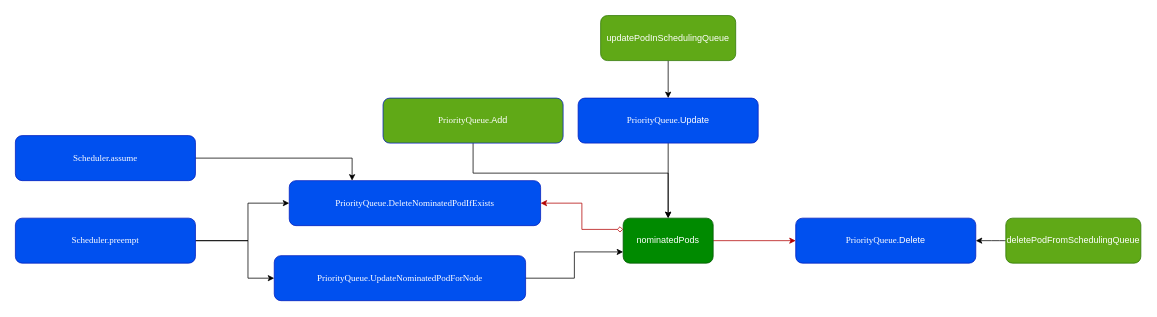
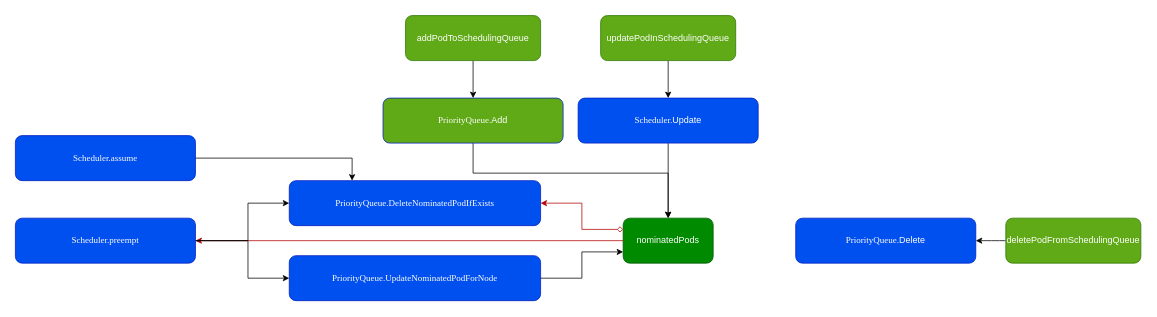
  <mxCell id="0" />
  <mxCell id="1" parent="0" />
- <mxCell id="2" style="edgeStyle=orthogonalEdgeStyle;rounded=0;orthogonalLoop=1;jettySize=auto;html=1;fillColor=#e51400;strokeColor=#B20000;" edge="1" parent="1" source="3" target="4"><mxGeometry relative="1" as="geometry" /></mxCell>
+ <mxCell id="2" style="edgeStyle=orthogonalEdgeStyle;rounded=0;orthogonalLoop=1;jettySize=auto;html=1;fillColor=#e51400;strokeColor=#B20000;" edge="1" parent="1" source="3" target="21"><mxGeometry relative="1" as="geometry" /></mxCell>
  <mxCell id="3" value="nominatedPods" style="rounded=1;whiteSpace=wrap;html=1;fillColor=#008a00;strokeColor=#005700;fontColor=#ffffff;" vertex="1" parent="1"><mxGeometry x="830" y="290" width="120" height="60" as="geometry" /></mxCell>
  <mxCell id="4" value="&lt;span style=&quot;font-family: &amp;#34;menlo&amp;#34;&quot;&gt;PriorityQueue.&lt;/span&gt;Delete" style="rounded=1;whiteSpace=wrap;html=1;fillColor=#0050ef;strokeColor=#001DBC;fontColor=#ffffff;" vertex="1" parent="1"><mxGeometry x="1060" y="290" width="240" height="60" as="geometry" /></mxCell>
  <mxCell id="5" style="edgeStyle=orthogonalEdgeStyle;curved=1;rounded=0;orthogonalLoop=1;jettySize=auto;html=1;entryX=1;entryY=0.5;entryDx=0;entryDy=0;strokeColor=#000000;" edge="1" parent="1" source="6" target="4"><mxGeometry relative="1" as="geometry" /></mxCell>
  <mxCell id="6" value="deletePodFromSchedulingQueue" style="rounded=1;whiteSpace=wrap;html=1;fillColor=#60a917;strokeColor=#2D7600;fontColor=#ffffff;" vertex="1" parent="1"><mxGeometry x="1340" y="290" width="180" height="60" as="geometry" /></mxCell>
  <mxCell id="7" style="edgeStyle=orthogonalEdgeStyle;rounded=0;orthogonalLoop=1;jettySize=auto;html=1;" edge="1" parent="1" source="8" target="3"><mxGeometry relative="1" as="geometry" /></mxCell>
- <mxCell id="8" value="&lt;span style=&quot;font-family: &amp;#34;menlo&amp;#34;&quot;&gt;PriorityQueue.&lt;/span&gt;Update" style="rounded=1;whiteSpace=wrap;html=1;fillColor=#0050ef;strokeColor=#001DBC;fontColor=#ffffff;" vertex="1" parent="1"><mxGeometry x="770" y="130" width="240" height="60" as="geometry" /></mxCell>
+ <mxCell id="8" value="&lt;span style=&quot;font-family: &amp;#34;menlo&amp;#34;&quot;&gt;Scheduler.&lt;/span&gt;Update" style="rounded=1;whiteSpace=wrap;html=1;fillColor=#0050ef;strokeColor=#001DBC;fontColor=#ffffff;" vertex="1" parent="1"><mxGeometry x="770" y="130" width="240" height="60" as="geometry" /></mxCell>
  <mxCell id="9" style="edgeStyle=orthogonalEdgeStyle;rounded=0;orthogonalLoop=1;jettySize=auto;html=1;entryX=0.5;entryY=0;entryDx=0;entryDy=0;startArrow=none;startFill=0;endArrow=classic;endFill=1;" edge="1" parent="1" source="10" target="8"><mxGeometry relative="1" as="geometry" /></mxCell>
  <mxCell id="10" value="updatePodInSchedulingQueue" style="rounded=1;whiteSpace=wrap;html=1;fillColor=#60a917;strokeColor=#2D7600;fontColor=#ffffff;" vertex="1" parent="1"><mxGeometry x="800" y="20" width="180" height="60" as="geometry" /></mxCell>
  <mxCell id="11" style="edgeStyle=orthogonalEdgeStyle;rounded=0;orthogonalLoop=1;jettySize=auto;html=1;entryX=0.5;entryY=0;entryDx=0;entryDy=0;" edge="1" parent="1" source="12" target="3"><mxGeometry relative="1" as="geometry"><Array as="points"><mxPoint x="630" y="230" /><mxPoint x="890" y="230" /></Array></mxGeometry></mxCell>
  <mxCell id="12" value="&lt;span style=&quot;font-family: &amp;#34;menlo&amp;#34;&quot;&gt;PriorityQueue.&lt;/span&gt;Add" style="rounded=1;whiteSpace=wrap;html=1;fillColor=#60a917;strokeColor=#001DBC;fontColor=#ffffff;" vertex="1" parent="1"><mxGeometry x="510" y="130" width="240" height="60" as="geometry" /></mxCell>
+ <mxCell id="13" style="edgeStyle=orthogonalEdgeStyle;rounded=0;orthogonalLoop=1;jettySize=auto;html=1;entryX=0.5;entryY=0;entryDx=0;entryDy=0;startArrow=none;startFill=0;endArrow=classic;endFill=1;" edge="1" parent="1" source="14" target="12"><mxGeometry relative="1" as="geometry" /></mxCell>
+ <mxCell id="14" value="addPodToSchedulingQueue" style="rounded=1;whiteSpace=wrap;html=1;fillColor=#60a917;strokeColor=#2D7600;fontColor=#ffffff;" vertex="1" parent="1"><mxGeometry x="540" y="20" width="180" height="60" as="geometry" /></mxCell>
  <mxCell id="15" style="edgeStyle=orthogonalEdgeStyle;rounded=0;orthogonalLoop=1;jettySize=auto;html=1;entryX=0;entryY=0.75;entryDx=0;entryDy=0;" edge="1" parent="1" source="16" target="3"><mxGeometry relative="1" as="geometry" /></mxCell>
- <mxCell id="16" value="&lt;span style=&quot;font-family: &amp;#34;menlo&amp;#34;&quot;&gt;PriorityQueue&lt;/span&gt;&lt;span style=&quot;font-family: &amp;#34;menlo&amp;#34; ; font-size: 9pt&quot;&gt;.UpdateNominatedPodForNode&lt;/span&gt;&lt;span style=&quot;font-family: &amp;#34;menlo&amp;#34;&quot;&gt;&lt;br&gt;&lt;/span&gt;" style="rounded=1;whiteSpace=wrap;html=1;fillColor=#0050ef;strokeColor=#001DBC;fontColor=#ffffff;" vertex="1" parent="1"><mxGeometry x="365" y="340" width="335" height="60" as="geometry" /></mxCell>
+ <mxCell id="16" value="&lt;span style=&quot;font-family: &amp;#34;menlo&amp;#34;&quot;&gt;PriorityQueue&lt;/span&gt;&lt;span style=&quot;font-family: &amp;#34;menlo&amp;#34; ; font-size: 9pt&quot;&gt;.UpdateNominatedPodForNode&lt;/span&gt;&lt;span style=&quot;font-family: &amp;#34;menlo&amp;#34;&quot;&gt;&lt;br&gt;&lt;/span&gt;" style="rounded=1;whiteSpace=wrap;html=1;fillColor=#0050ef;strokeColor=#001DBC;fontColor=#ffffff;" vertex="1" parent="1"><mxGeometry x="385" y="340" width="335" height="60" as="geometry" /></mxCell>
  <mxCell id="17" style="edgeStyle=orthogonalEdgeStyle;rounded=0;orthogonalLoop=1;jettySize=auto;html=1;entryX=0;entryY=0.25;entryDx=0;entryDy=0;fillColor=#e51400;strokeColor=#B20000;startArrow=classic;startFill=1;endArrow=diamond;endFill=0;" edge="1" parent="1" source="18" target="3"><mxGeometry relative="1" as="geometry" /></mxCell>
  <mxCell id="18" value="&lt;pre style=&quot;font-family: &amp;#34;menlo&amp;#34; ; font-size: 9pt&quot;&gt;&lt;pre style=&quot;font-family: &amp;#34;menlo&amp;#34; ; font-size: 9pt&quot;&gt;PriorityQueue.&lt;span&gt;DeleteNominatedPodIfExists&lt;/span&gt;&lt;/pre&gt;&lt;/pre&gt;" style="rounded=1;whiteSpace=wrap;html=1;fillColor=#0050ef;strokeColor=#001DBC;fontColor=#ffffff;" vertex="1" parent="1"><mxGeometry x="385" y="240" width="335" height="60" as="geometry" /></mxCell>
  <mxCell id="19" style="edgeStyle=orthogonalEdgeStyle;rounded=0;orthogonalLoop=1;jettySize=auto;html=1;entryX=0;entryY=0.5;entryDx=0;entryDy=0;strokeColor=#000000;" edge="1" parent="1" source="21" target="16"><mxGeometry relative="1" as="geometry"><Array as="points"><mxPoint x="330" y="320" /><mxPoint x="330" y="370" /></Array></mxGeometry></mxCell>
  <mxCell id="20" style="edgeStyle=orthogonalEdgeStyle;rounded=0;orthogonalLoop=1;jettySize=auto;html=1;entryX=0;entryY=0.5;entryDx=0;entryDy=0;strokeColor=#000000;" edge="1" parent="1" source="21" target="18"><mxGeometry relative="1" as="geometry"><Array as="points"><mxPoint x="330" y="320" /><mxPoint x="330" y="270" /></Array></mxGeometry></mxCell>
  <mxCell id="21" value="&lt;pre style=&quot;font-family: &amp;#34;menlo&amp;#34; ; font-size: 9pt&quot;&gt;Scheduler.&lt;span&gt;preempt&lt;/span&gt;&lt;/pre&gt;" style="rounded=1;whiteSpace=wrap;html=1;fillColor=#0050ef;strokeColor=#001DBC;fontColor=#ffffff;" vertex="1" parent="1"><mxGeometry x="20" y="290" width="240" height="60" as="geometry" /></mxCell>
  <mxCell id="22" style="rounded=0;orthogonalLoop=1;jettySize=auto;html=1;entryX=0.25;entryY=0;entryDx=0;entryDy=0;strokeColor=#000000;edgeStyle=orthogonalEdgeStyle;" edge="1" parent="1" source="23" target="18"><mxGeometry relative="1" as="geometry"><Array as="points"><mxPoint x="469" y="210" /></Array></mxGeometry></mxCell>
  <mxCell id="23" value="&lt;pre style=&quot;font-family: &amp;#34;menlo&amp;#34; ; font-size: 9pt&quot;&gt;Scheduler.&lt;span&gt;assume&lt;/span&gt;&lt;/pre&gt;" style="rounded=1;whiteSpace=wrap;html=1;fillColor=#0050ef;strokeColor=#001DBC;fontColor=#ffffff;" vertex="1" parent="1"><mxGeometry x="20" y="180" width="240" height="60" as="geometry" /></mxCell>
